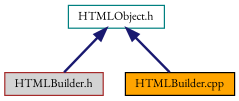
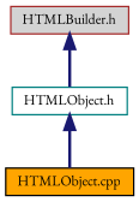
  digraph {
    fontname="EB Garamond"
    node [fontname="EB Garamond" fontsize=10 shape=record style=filled]
    edge [color=midnightblue dir=back fontname="EB Garamond" fontsize=10 labelfontname=Helvetica labelfontsize=10 style=bold]
    n1 [color=teal fillcolor=white fontcolor=black height=0.2 label="HTMLObject.h" width=0.4]
    n2 [color=brown fillcolor=lightgrey height=0.2 label="HTMLBuilder.h" width=0.4]
-   n3 [color=black fillcolor=orange height=0.2 label="HTMLBuilder.cpp" width=0.4]
-   n1 -> n2
+   n3 [color=black fillcolor=orange height=0.2 label="HTMLObject.cpp" width=0.4]
+   n2 -> n1
    n1 -> n3
  }
